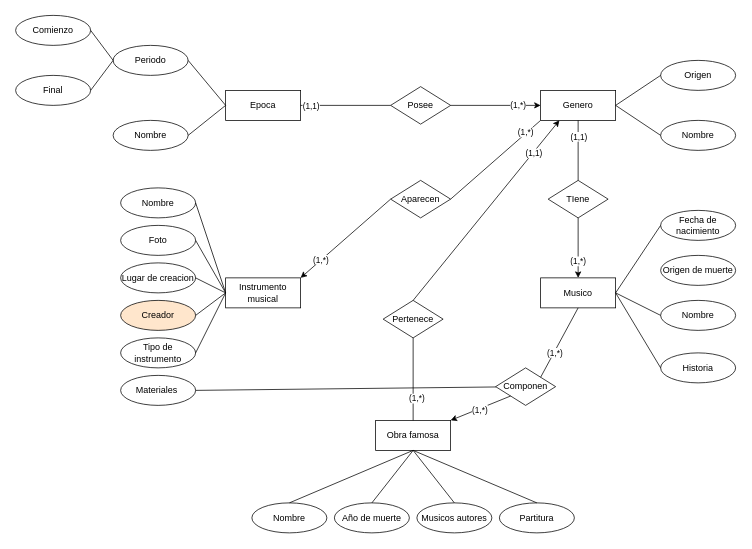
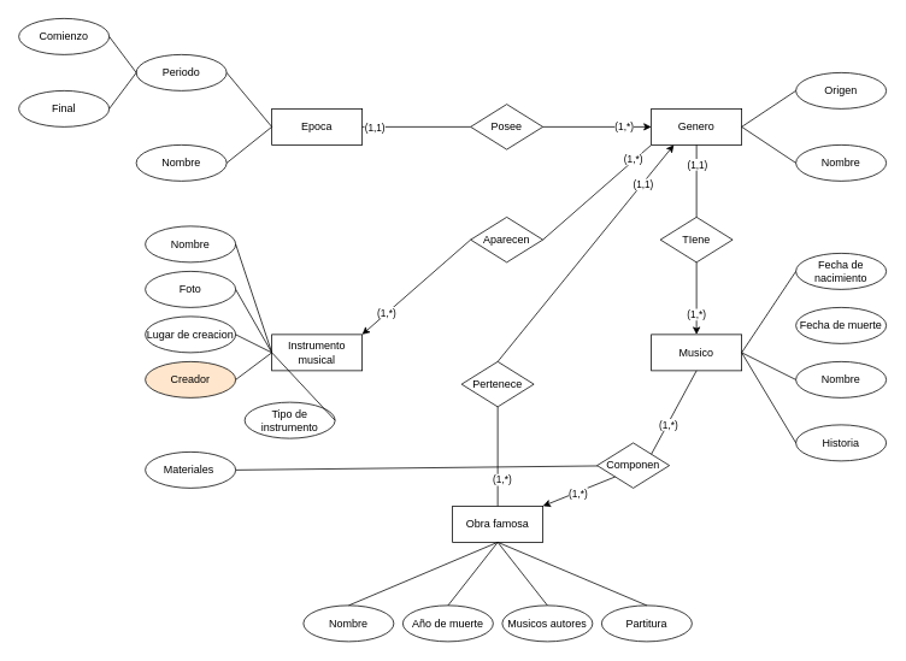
  <mxCell id="0" />
  <mxCell id="1" parent="0" />
  <mxCell id="2" value="Epoca" style="whiteSpace=wrap;html=1;align=center;" vertex="1" parent="1"><mxGeometry x="300" y="120" width="100" height="40" as="geometry" /></mxCell>
  <mxCell id="3" value="Final" style="ellipse;whiteSpace=wrap;html=1;align=center;" vertex="1" parent="1"><mxGeometry x="20" y="100" width="100" height="40" as="geometry" /></mxCell>
  <mxCell id="4" value="Comienzo" style="ellipse;whiteSpace=wrap;html=1;align=center;" vertex="1" parent="1"><mxGeometry x="20" y="20" width="100" height="40" as="geometry" /></mxCell>
  <mxCell id="5" value="Nombre" style="ellipse;whiteSpace=wrap;html=1;align=center;" vertex="1" parent="1"><mxGeometry x="150" y="160" width="100" height="40" as="geometry" /></mxCell>
  <mxCell id="6" value="Periodo" style="ellipse;whiteSpace=wrap;html=1;align=center;" vertex="1" parent="1"><mxGeometry x="150" y="60" width="100" height="40" as="geometry" /></mxCell>
  <mxCell id="7" value="" style="endArrow=none;html=1;rounded=0;exitX=1;exitY=0.5;exitDx=0;exitDy=0;entryX=0;entryY=0.5;entryDx=0;entryDy=0;" edge="1" parent="1" source="3" target="6"><mxGeometry width="50" height="50" relative="1" as="geometry"><mxPoint x="390" y="240" as="sourcePoint" /><mxPoint x="440" y="190" as="targetPoint" /></mxGeometry></mxCell>
  <mxCell id="8" value="" style="endArrow=none;html=1;rounded=0;exitX=1;exitY=0.5;exitDx=0;exitDy=0;entryX=0;entryY=0.5;entryDx=0;entryDy=0;" edge="1" parent="1" source="4" target="6"><mxGeometry width="50" height="50" relative="1" as="geometry"><mxPoint x="390" y="240" as="sourcePoint" /><mxPoint x="440" y="190" as="targetPoint" /></mxGeometry></mxCell>
  <mxCell id="9" value="" style="endArrow=none;html=1;rounded=0;exitX=1;exitY=0.5;exitDx=0;exitDy=0;entryX=0;entryY=0.5;entryDx=0;entryDy=0;" edge="1" parent="1" source="5" target="2"><mxGeometry width="50" height="50" relative="1" as="geometry"><mxPoint x="390" y="240" as="sourcePoint" /><mxPoint x="440" y="190" as="targetPoint" /></mxGeometry></mxCell>
  <mxCell id="10" value="" style="endArrow=none;html=1;rounded=0;exitX=1;exitY=0.5;exitDx=0;exitDy=0;entryX=0;entryY=0.5;entryDx=0;entryDy=0;" edge="1" parent="1" source="6" target="2"><mxGeometry width="50" height="50" relative="1" as="geometry"><mxPoint x="390" y="240" as="sourcePoint" /><mxPoint x="440" y="190" as="targetPoint" /></mxGeometry></mxCell>
  <mxCell id="11" value="Genero" style="whiteSpace=wrap;html=1;align=center;" vertex="1" parent="1"><mxGeometry x="720" y="120" width="100" height="40" as="geometry" /></mxCell>
  <mxCell id="12" value="Origen" style="ellipse;whiteSpace=wrap;html=1;align=center;" vertex="1" parent="1"><mxGeometry x="880" y="80" width="100" height="40" as="geometry" /></mxCell>
  <mxCell id="13" value="Nombre" style="ellipse;whiteSpace=wrap;html=1;align=center;" vertex="1" parent="1"><mxGeometry x="880" y="160" width="100" height="40" as="geometry" /></mxCell>
  <mxCell id="14" value="" style="endArrow=none;html=1;rounded=0;exitX=0;exitY=0.5;exitDx=0;exitDy=0;entryX=1;entryY=0.5;entryDx=0;entryDy=0;" edge="1" parent="1" source="13" target="11"><mxGeometry width="50" height="50" relative="1" as="geometry"><mxPoint x="450" y="240" as="sourcePoint" /><mxPoint x="500" y="190" as="targetPoint" /></mxGeometry></mxCell>
  <mxCell id="15" value="" style="endArrow=none;html=1;rounded=0;exitX=0;exitY=0.5;exitDx=0;exitDy=0;entryX=1;entryY=0.5;entryDx=0;entryDy=0;" edge="1" parent="1" source="12" target="11"><mxGeometry width="50" height="50" relative="1" as="geometry"><mxPoint x="450" y="240" as="sourcePoint" /><mxPoint x="500" y="190" as="targetPoint" /></mxGeometry></mxCell>
  <mxCell id="16" value="Musico" style="whiteSpace=wrap;html=1;align=center;" vertex="1" parent="1"><mxGeometry x="720" y="370" width="100" height="40" as="geometry" /></mxCell>
  <mxCell id="17" value="Historia" style="ellipse;whiteSpace=wrap;html=1;align=center;" vertex="1" parent="1"><mxGeometry x="880" y="470" width="100" height="40" as="geometry" /></mxCell>
  <mxCell id="18" value="Nombre" style="ellipse;whiteSpace=wrap;html=1;align=center;" vertex="1" parent="1"><mxGeometry x="880" y="400" width="100" height="40" as="geometry" /></mxCell>
- <mxCell id="19" value="Origen de muerte" style="ellipse;whiteSpace=wrap;html=1;align=center;" vertex="1" parent="1"><mxGeometry x="880" y="340" width="100" height="40" as="geometry" /></mxCell>
+ <mxCell id="19" value="Fecha de muerte" style="ellipse;whiteSpace=wrap;html=1;align=center;" vertex="1" parent="1"><mxGeometry x="880" y="340" width="100" height="40" as="geometry" /></mxCell>
  <mxCell id="20" value="Fecha de nacimiento" style="ellipse;whiteSpace=wrap;html=1;align=center;" vertex="1" parent="1"><mxGeometry x="880" y="280" width="100" height="40" as="geometry" /></mxCell>
  <mxCell id="21" value="" style="endArrow=none;html=1;rounded=0;exitX=0;exitY=0.5;exitDx=0;exitDy=0;entryX=1;entryY=0.5;entryDx=0;entryDy=0;" edge="1" parent="1" source="18" target="16"><mxGeometry width="50" height="50" relative="1" as="geometry"><mxPoint x="450" y="240" as="sourcePoint" /><mxPoint x="500" y="190" as="targetPoint" /></mxGeometry></mxCell>
  <mxCell id="22" value="" style="endArrow=none;html=1;rounded=0;exitX=0;exitY=0.5;exitDx=0;exitDy=0;entryX=1;entryY=0.5;entryDx=0;entryDy=0;" edge="1" parent="1" source="20" target="16"><mxGeometry width="50" height="50" relative="1" as="geometry"><mxPoint x="450" y="240" as="sourcePoint" /><mxPoint x="500" y="190" as="targetPoint" /></mxGeometry></mxCell>
  <mxCell id="23" value="" style="endArrow=none;html=1;rounded=0;exitX=0;exitY=0.5;exitDx=0;exitDy=0;entryX=1;entryY=0.5;entryDx=0;entryDy=0;" edge="1" parent="1" source="17" target="16"><mxGeometry width="50" height="50" relative="1" as="geometry"><mxPoint x="450" y="240" as="sourcePoint" /><mxPoint x="500" y="190" as="targetPoint" /></mxGeometry></mxCell>
  <mxCell id="24" value="Instrumento musical" style="whiteSpace=wrap;html=1;align=center;" vertex="1" parent="1"><mxGeometry x="300" y="370" width="100" height="40" as="geometry" /></mxCell>
  <mxCell id="25" value="Materiales&amp;nbsp;" style="ellipse;whiteSpace=wrap;html=1;align=center;" vertex="1" parent="1"><mxGeometry x="160" y="500" width="100" height="40" as="geometry" /></mxCell>
- <mxCell id="26" value="Tipo de instrumento" style="ellipse;whiteSpace=wrap;html=1;align=center;" vertex="1" parent="1"><mxGeometry x="160" y="450" width="100" height="40" as="geometry" /></mxCell>
+ <mxCell id="26" value="Tipo de instrumento" style="ellipse;whiteSpace=wrap;html=1;align=center;" vertex="1" parent="1"><mxGeometry x="270" y="445" width="100" height="40" as="geometry" /></mxCell>
  <mxCell id="27" value="Nombre" style="ellipse;whiteSpace=wrap;html=1;align=center;" vertex="1" parent="1"><mxGeometry x="160" y="250" width="100" height="40" as="geometry" /></mxCell>
  <mxCell id="28" value="Creador" style="ellipse;whiteSpace=wrap;html=1;align=center;fillColor=#ffe6cc;" vertex="1" parent="1"><mxGeometry x="160" y="400" width="100" height="40" as="geometry" /></mxCell>
  <mxCell id="29" value="Lugar de creacion" style="ellipse;whiteSpace=wrap;html=1;align=center;" vertex="1" parent="1"><mxGeometry x="160" y="350" width="100" height="40" as="geometry" /></mxCell>
  <mxCell id="30" value="Foto" style="ellipse;whiteSpace=wrap;html=1;align=center;" vertex="1" parent="1"><mxGeometry x="160" y="300" width="100" height="40" as="geometry" /></mxCell>
  <mxCell id="31" value="" style="endArrow=none;html=1;rounded=0;exitX=1;exitY=0.5;exitDx=0;exitDy=0;entryX=0;entryY=0.5;entryDx=0;entryDy=0;" edge="1" parent="1" source="27" target="24"><mxGeometry width="50" height="50" relative="1" as="geometry"><mxPoint x="390" y="240" as="sourcePoint" /><mxPoint x="440" y="190" as="targetPoint" /></mxGeometry></mxCell>
  <mxCell id="32" value="" style="endArrow=none;html=1;rounded=0;exitX=1;exitY=0.5;exitDx=0;exitDy=0;entryX=0;entryY=0.5;entryDx=0;entryDy=0;" edge="1" parent="1" source="30" target="24"><mxGeometry width="50" height="50" relative="1" as="geometry"><mxPoint x="390" y="240" as="sourcePoint" /><mxPoint x="440" y="190" as="targetPoint" /></mxGeometry></mxCell>
  <mxCell id="33" value="" style="endArrow=none;html=1;rounded=0;exitX=1;exitY=0.5;exitDx=0;exitDy=0;entryX=0;entryY=0.5;entryDx=0;entryDy=0;" edge="1" parent="1" source="29" target="24"><mxGeometry width="50" height="50" relative="1" as="geometry"><mxPoint x="390" y="240" as="sourcePoint" /><mxPoint x="440" y="190" as="targetPoint" /></mxGeometry></mxCell>
  <mxCell id="34" value="" style="endArrow=none;html=1;rounded=0;exitX=1;exitY=0.5;exitDx=0;exitDy=0;entryX=0;entryY=0.5;entryDx=0;entryDy=0;" edge="1" parent="1" source="28" target="24"><mxGeometry width="50" height="50" relative="1" as="geometry"><mxPoint x="390" y="240" as="sourcePoint" /><mxPoint x="440" y="190" as="targetPoint" /></mxGeometry></mxCell>
  <mxCell id="35" value="" style="endArrow=none;html=1;rounded=0;exitX=1;exitY=0.5;exitDx=0;exitDy=0;entryX=0;entryY=0.5;entryDx=0;entryDy=0;" edge="1" parent="1" source="26" target="24"><mxGeometry width="50" height="50" relative="1" as="geometry"><mxPoint x="390" y="240" as="sourcePoint" /><mxPoint x="440" y="190" as="targetPoint" /></mxGeometry></mxCell>
  <mxCell id="36" value="" style="endArrow=none;html=1;rounded=0;exitX=1;exitY=0.5;exitDx=0;exitDy=0;" edge="1" parent="1" source="25" target="66"><mxGeometry width="50" height="50" relative="1" as="geometry"><mxPoint x="390" y="240" as="sourcePoint" /><mxPoint x="440" y="190" as="targetPoint" /></mxGeometry></mxCell>
  <mxCell id="37" value="Obra famosa" style="whiteSpace=wrap;html=1;align=center;" vertex="1" parent="1"><mxGeometry x="500" y="560" width="100" height="40" as="geometry" /></mxCell>
  <mxCell id="38" value="Partitura" style="ellipse;whiteSpace=wrap;html=1;align=center;" vertex="1" parent="1"><mxGeometry x="665" y="670" width="100" height="40" as="geometry" /></mxCell>
  <mxCell id="39" value="Musicos autores" style="ellipse;whiteSpace=wrap;html=1;align=center;" vertex="1" parent="1"><mxGeometry x="555" y="670" width="100" height="40" as="geometry" /></mxCell>
  <mxCell id="40" value="Año de muerte" style="ellipse;whiteSpace=wrap;html=1;align=center;" vertex="1" parent="1"><mxGeometry x="445" y="670" width="100" height="40" as="geometry" /></mxCell>
  <mxCell id="41" value="Nombre" style="ellipse;whiteSpace=wrap;html=1;align=center;" vertex="1" parent="1"><mxGeometry x="335" y="670" width="100" height="40" as="geometry" /></mxCell>
  <mxCell id="42" value="" style="endArrow=none;html=1;rounded=0;exitX=0.5;exitY=0;exitDx=0;exitDy=0;entryX=0.5;entryY=1;entryDx=0;entryDy=0;" edge="1" parent="1" source="41" target="37"><mxGeometry width="50" height="50" relative="1" as="geometry"><mxPoint x="470" y="530" as="sourcePoint" /><mxPoint x="520" y="480" as="targetPoint" /></mxGeometry></mxCell>
  <mxCell id="43" value="" style="endArrow=none;html=1;rounded=0;exitX=0.5;exitY=0;exitDx=0;exitDy=0;entryX=0.5;entryY=1;entryDx=0;entryDy=0;" edge="1" parent="1" source="40" target="37"><mxGeometry width="50" height="50" relative="1" as="geometry"><mxPoint x="470" y="530" as="sourcePoint" /><mxPoint x="520" y="480" as="targetPoint" /></mxGeometry></mxCell>
  <mxCell id="44" value="" style="endArrow=none;html=1;rounded=0;exitX=0.5;exitY=0;exitDx=0;exitDy=0;entryX=0.5;entryY=1;entryDx=0;entryDy=0;" edge="1" parent="1" source="39" target="37"><mxGeometry width="50" height="50" relative="1" as="geometry"><mxPoint x="470" y="530" as="sourcePoint" /><mxPoint x="520" y="480" as="targetPoint" /></mxGeometry></mxCell>
  <mxCell id="45" value="" style="endArrow=none;html=1;rounded=0;exitX=0.5;exitY=0;exitDx=0;exitDy=0;entryX=0.5;entryY=1;entryDx=0;entryDy=0;" edge="1" parent="1" source="38" target="37"><mxGeometry width="50" height="50" relative="1" as="geometry"><mxPoint x="470" y="530" as="sourcePoint" /><mxPoint x="520" y="480" as="targetPoint" /></mxGeometry></mxCell>
  <mxCell id="46" value="Posee" style="shape=rhombus;perimeter=rhombusPerimeter;whiteSpace=wrap;html=1;align=center;" vertex="1" parent="1"><mxGeometry x="520" y="115" width="80" height="50" as="geometry" /></mxCell>
  <mxCell id="47" value="" style="endArrow=none;html=1;rounded=0;exitX=1;exitY=0.5;exitDx=0;exitDy=0;entryX=0;entryY=0.5;entryDx=0;entryDy=0;" edge="1" parent="1" source="2" target="46"><mxGeometry width="50" height="50" relative="1" as="geometry"><mxPoint x="520" y="340" as="sourcePoint" /><mxPoint x="570" y="290" as="targetPoint" /></mxGeometry></mxCell>
  <mxCell id="48" value="(1,1)" style="edgeLabel;html=1;align=center;verticalAlign=middle;resizable=0;points=[];" vertex="1" connectable="0" parent="47"><mxGeometry x="-0.783" relative="1" as="geometry"><mxPoint as="offset" /></mxGeometry></mxCell>
  <mxCell id="49" value="" style="endArrow=classic;html=1;rounded=0;exitX=1;exitY=0.5;exitDx=0;exitDy=0;entryX=0;entryY=0.5;entryDx=0;entryDy=0;" edge="1" parent="1" source="46" target="11"><mxGeometry width="50" height="50" relative="1" as="geometry"><mxPoint x="520" y="340" as="sourcePoint" /><mxPoint x="570" y="290" as="targetPoint" /></mxGeometry></mxCell>
  <mxCell id="50" value="(1,*)" style="edgeLabel;html=1;align=center;verticalAlign=middle;resizable=0;points=[];" vertex="1" connectable="0" parent="49"><mxGeometry x="0.483" y="1" relative="1" as="geometry"><mxPoint as="offset" /></mxGeometry></mxCell>
  <mxCell id="51" value="TIene" style="shape=rhombus;perimeter=rhombusPerimeter;whiteSpace=wrap;html=1;align=center;" vertex="1" parent="1"><mxGeometry x="730" y="240" width="80" height="50" as="geometry" /></mxCell>
  <mxCell id="52" value="" style="endArrow=none;html=1;rounded=0;exitX=0.5;exitY=1;exitDx=0;exitDy=0;entryX=0.5;entryY=0;entryDx=0;entryDy=0;" edge="1" parent="1" source="11" target="51"><mxGeometry width="50" height="50" relative="1" as="geometry"><mxPoint x="520" y="340" as="sourcePoint" /><mxPoint x="570" y="290" as="targetPoint" /></mxGeometry></mxCell>
  <mxCell id="53" value="(1,1)" style="edgeLabel;html=1;align=center;verticalAlign=middle;resizable=0;points=[];" vertex="1" connectable="0" parent="52"><mxGeometry x="-0.475" relative="1" as="geometry"><mxPoint as="offset" /></mxGeometry></mxCell>
  <mxCell id="54" value="" style="endArrow=classic;html=1;rounded=0;exitX=0.5;exitY=1;exitDx=0;exitDy=0;entryX=0.5;entryY=0;entryDx=0;entryDy=0;" edge="1" parent="1" source="51" target="16"><mxGeometry width="50" height="50" relative="1" as="geometry"><mxPoint x="520" y="340" as="sourcePoint" /><mxPoint x="570" y="290" as="targetPoint" /></mxGeometry></mxCell>
  <mxCell id="55" value="(1,*)" style="edgeLabel;html=1;align=center;verticalAlign=middle;resizable=0;points=[];" vertex="1" connectable="0" parent="54"><mxGeometry x="-0.375" y="2" relative="1" as="geometry"><mxPoint x="-3" y="32" as="offset" /></mxGeometry></mxCell>
  <mxCell id="56" value="Aparecen" style="shape=rhombus;perimeter=rhombusPerimeter;whiteSpace=wrap;html=1;align=center;" vertex="1" parent="1"><mxGeometry x="520" y="240" width="80" height="50" as="geometry" /></mxCell>
  <mxCell id="57" value="" style="endArrow=classic;html=1;rounded=0;exitX=0;exitY=0.5;exitDx=0;exitDy=0;entryX=1;entryY=0;entryDx=0;entryDy=0;" edge="1" parent="1" source="56" target="24"><mxGeometry width="50" height="50" relative="1" as="geometry"><mxPoint x="520" y="340" as="sourcePoint" /><mxPoint x="570" y="290" as="targetPoint" /></mxGeometry></mxCell>
  <mxCell id="58" value="(1,*)" style="edgeLabel;html=1;align=center;verticalAlign=middle;resizable=0;points=[];" vertex="1" connectable="0" parent="57"><mxGeometry x="0.539" y="-1" relative="1" as="geometry"><mxPoint as="offset" /></mxGeometry></mxCell>
  <mxCell id="59" value="" style="endArrow=none;html=1;rounded=0;exitX=0;exitY=1;exitDx=0;exitDy=0;entryX=1;entryY=0.5;entryDx=0;entryDy=0;" edge="1" parent="1" source="11" target="56"><mxGeometry width="50" height="50" relative="1" as="geometry"><mxPoint x="520" y="340" as="sourcePoint" /><mxPoint x="570" y="290" as="targetPoint" /></mxGeometry></mxCell>
  <mxCell id="60" value="(1,*)" style="edgeLabel;html=1;align=center;verticalAlign=middle;resizable=0;points=[];" vertex="1" connectable="0" parent="59"><mxGeometry x="-0.67" y="-2" relative="1" as="geometry"><mxPoint as="offset" /></mxGeometry></mxCell>
  <mxCell id="61" value="Pertenece" style="shape=rhombus;perimeter=rhombusPerimeter;whiteSpace=wrap;html=1;align=center;" vertex="1" parent="1"><mxGeometry x="510" y="400" width="80" height="50" as="geometry" /></mxCell>
  <mxCell id="62" value="" style="endArrow=none;html=1;rounded=0;exitX=0.5;exitY=0;exitDx=0;exitDy=0;entryX=0.5;entryY=1;entryDx=0;entryDy=0;" edge="1" parent="1" source="37" target="61"><mxGeometry width="50" height="50" relative="1" as="geometry"><mxPoint x="520" y="340" as="sourcePoint" /><mxPoint x="570" y="290" as="targetPoint" /></mxGeometry></mxCell>
  <mxCell id="63" value="(1,*)" style="edgeLabel;html=1;align=center;verticalAlign=middle;resizable=0;points=[];" vertex="1" connectable="0" parent="62"><mxGeometry x="-0.455" y="-4" relative="1" as="geometry"><mxPoint as="offset" /></mxGeometry></mxCell>
  <mxCell id="64" value="" style="endArrow=classic;html=1;rounded=0;exitX=0.5;exitY=0;exitDx=0;exitDy=0;entryX=0.25;entryY=1;entryDx=0;entryDy=0;" edge="1" parent="1" source="61" target="11"><mxGeometry width="50" height="50" relative="1" as="geometry"><mxPoint x="520" y="340" as="sourcePoint" /><mxPoint x="570" y="290" as="targetPoint" /></mxGeometry></mxCell>
  <mxCell id="65" value="(1,1)" style="edgeLabel;html=1;align=center;verticalAlign=middle;resizable=0;points=[];" vertex="1" connectable="0" parent="64"><mxGeometry x="0.645" y="-1" relative="1" as="geometry"><mxPoint as="offset" /></mxGeometry></mxCell>
  <mxCell id="66" value="Componen" style="shape=rhombus;perimeter=rhombusPerimeter;whiteSpace=wrap;html=1;align=center;" vertex="1" parent="1"><mxGeometry x="660" y="490" width="80" height="50" as="geometry" /></mxCell>
  <mxCell id="67" value="" style="endArrow=none;html=1;rounded=0;exitX=1;exitY=0;exitDx=0;exitDy=0;entryX=0.5;entryY=1;entryDx=0;entryDy=0;" edge="1" parent="1" source="66" target="16"><mxGeometry width="50" height="50" relative="1" as="geometry"><mxPoint x="520" y="340" as="sourcePoint" /><mxPoint x="570" y="290" as="targetPoint" /></mxGeometry></mxCell>
  <mxCell id="68" value="(1,*)" style="edgeLabel;html=1;align=center;verticalAlign=middle;resizable=0;points=[];" vertex="1" connectable="0" parent="67"><mxGeometry x="-0.284" y="-1" relative="1" as="geometry"><mxPoint as="offset" /></mxGeometry></mxCell>
  <mxCell id="69" value="" style="endArrow=classic;html=1;rounded=0;entryX=1;entryY=0;entryDx=0;entryDy=0;exitX=0;exitY=1;exitDx=0;exitDy=0;" edge="1" parent="1" source="66" target="37"><mxGeometry width="50" height="50" relative="1" as="geometry"><mxPoint x="680" y="410" as="sourcePoint" /><mxPoint x="570" y="290" as="targetPoint" /></mxGeometry></mxCell>
  <mxCell id="70" value="(1,*)" style="edgeLabel;html=1;align=center;verticalAlign=middle;resizable=0;points=[];" vertex="1" connectable="0" parent="69"><mxGeometry x="0.032" y="1" relative="1" as="geometry"><mxPoint as="offset" /></mxGeometry></mxCell>
